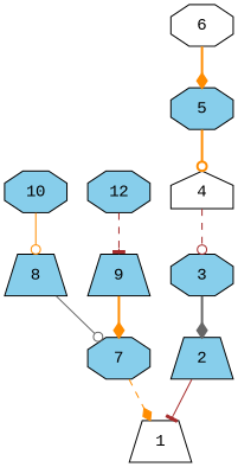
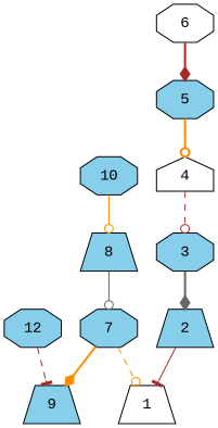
  digraph {
    fontname="Liberation Mono"
    node [fillcolor=skyblue fontname="Liberation Mono" shape=octagon style=filled]
    edge [arrowhead=diamond color=brown fontname="Liberation Mono" style=bold]
    2 [shape=trapezium]
    1 [fillcolor=white shape=trapezium]
    3
    4 [fillcolor=white shape=house]
    5
    6 [fillcolor=white]
    7
    8 [shape=trapezium]
    10
    9 [shape=trapezium]
    12
    2 -> 1 [arrowhead=tee style=solid]
    3 -> 2 [color=gray40]
    4 -> 3 [arrowhead=odot style=dashed]
    5 -> 4 [arrowhead=odot color=darkorange]
-   6 -> 5 [color=darkorange]
-   7 -> 1 [color=darkorange style=dashed]
+   6 -> 5
+   7 -> 1 [arrowhead=odot color=darkorange style=dashed]
    8 -> 7 [arrowhead=odot color=gray40 style=solid]
    10 -> 8 [arrowhead=odot color=darkorange style=solid]
-   9 -> 7 [color=darkorange]
+   7 -> 9 [color=darkorange]
    12 -> 9 [arrowhead=tee style=dashed]
  }
